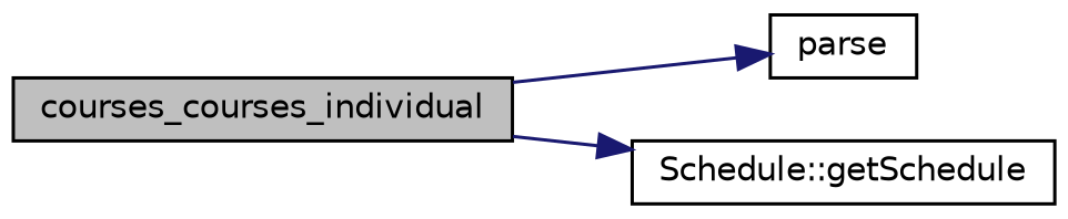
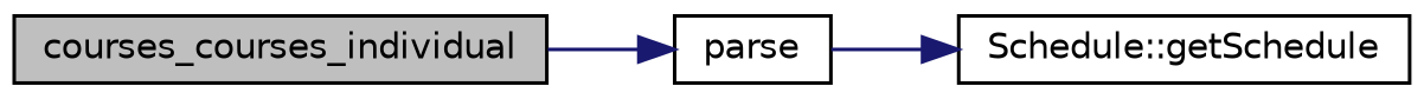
  digraph {
    rankdir=LR
    node [color=black fillcolor=white fontname=Helvetica fontsize=10 shape=record style=filled]
    edge [color=midnightblue fontname=Helvetica fontsize=10 labelfontname=Helvetica labelfontsize=10 style=solid]
    n1 [fillcolor=grey75 fontcolor=black height=0.2 label=courses_courses_individual width=0.4]
    n2 [height=0.2 label=parse width=0.4]
    n3 [height=0.2 label="Schedule::getSchedule" width=0.4]
    n1 -> n2
-   n1 -> n3
+   n2 -> n3
  }
